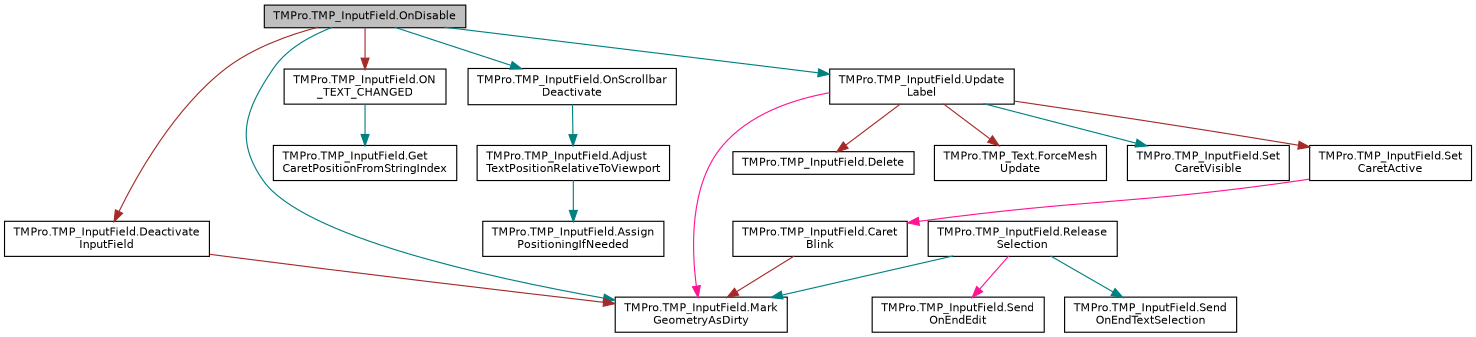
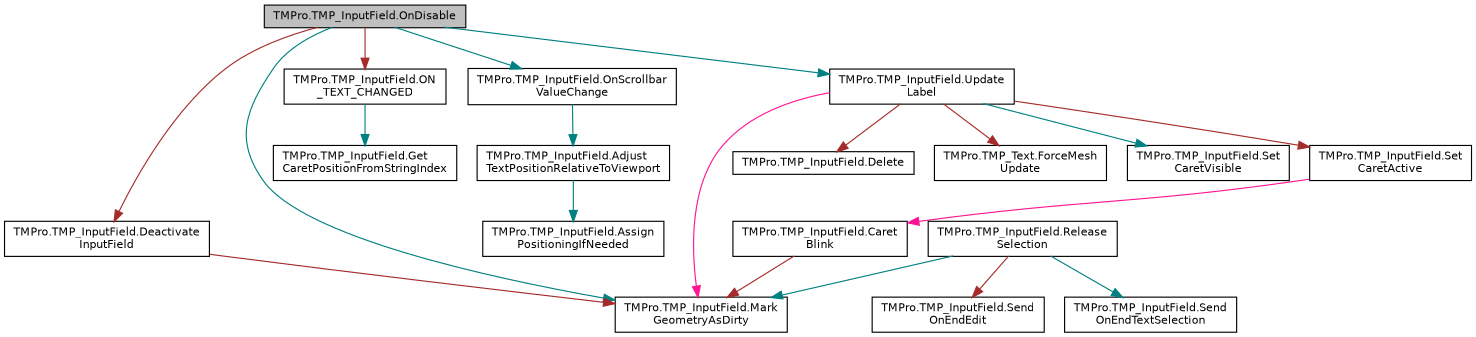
  digraph {
    rankdir=TB
    node [color=black fillcolor=white fontname=Helvetica fontsize=10 shape=record style=filled]
    edge [color=teal fontname=Helvetica fontsize=10 labelfontname=Helvetica labelfontsize=10 style=solid]
    n1 [fillcolor=grey75 fontcolor=black height=0.2 label="TMPro.TMP_InputField.OnDisable" width=0.4]
    n2 [height=0.2 label="TMPro.TMP_InputField.Deactivate\lInputField" width=0.4]
    n3 [height=0.2 label="TMPro.TMP_InputField.Mark\lGeometryAsDirty" width=0.4]
    n4 [height=0.2 label="TMPro.TMP_InputField.ON\l_TEXT_CHANGED" width=0.4]
-   n5 [height=0.2 label="TMPro.TMP_InputField.OnScrollbar\lDeactivate" width=0.4]
+   n5 [height=0.2 label="TMPro.TMP_InputField.OnScrollbar\lValueChange" width=0.4]
    n6 [height=0.2 label="TMPro.TMP_InputField.Update\lLabel" width=0.4]
    n7 [height=0.2 label="TMPro.TMP_InputField.Get\lCaretPositionFromStringIndex" width=0.4]
    n8 [height=0.2 label="TMPro.TMP_InputField.Adjust\lTextPositionRelativeToViewport" width=0.4]
    n9 [height=0.2 label="TMPro.TMP_InputField.Delete" width=0.4]
    n10 [height=0.2 label="TMPro.TMP_Text.ForceMesh\lUpdate" width=0.4]
    n11 [height=0.2 label="TMPro.TMP_InputField.Set\lCaretVisible" width=0.4]
    n12 [height=0.2 label="TMPro.TMP_InputField.Set\lCaretActive" width=0.4]
    n13 [height=0.2 label="TMPro.TMP_InputField.Release\lSelection" width=0.4]
    n14 [height=0.2 label="TMPro.TMP_InputField.Send\lOnEndEdit" width=0.4]
    n15 [height=0.2 label="TMPro.TMP_InputField.Send\lOnEndTextSelection" width=0.4]
    n16 [height=0.2 label="TMPro.TMP_InputField.Assign\lPositioningIfNeeded" width=0.4]
    n17 [height=0.2 label="TMPro.TMP_InputField.Caret\lBlink" width=0.4]
    n1 -> n2 [color=brown]
    n1 -> n3
    n1 -> n4 [color=brown]
    n1 -> n5
    n1 -> n6
    n2 -> n3 [color=brown]
    n4 -> n7
    n5 -> n8
    n6 -> n3 [color=deeppink]
    n6 -> n9 [color=brown]
    n6 -> n10 [color=brown]
    n6 -> n11
    n6 -> n12 [color=brown]
    n8 -> n16
    n12 -> n17 [color=deeppink]
    n13 -> n3
-   n13 -> n14 [color=deeppink]
+   n13 -> n14 [color=brown]
    n13 -> n15
    n17 -> n3 [color=brown]
  }
